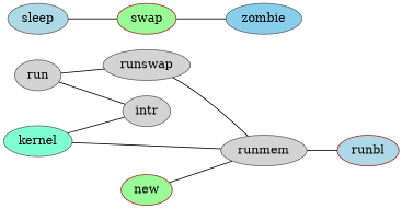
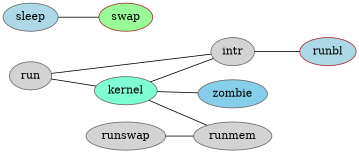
  graph {
    rankdir=LR
    node [color=gray40 fillcolor=lightgrey style=filled]
    run
    intr
    kernel [fillcolor=aquamarine]
    runbl [color=brown fillcolor=lightblue]
    zombie [fillcolor=skyblue]
    runmem
    sleep [fillcolor=lightblue]
    swap [color=brown fillcolor=palegreen]
    runswap
-   new [color=brown fillcolor=palegreen]
    run -- intr
-   run -- runswap
-   runmem -- runbl
+   run -- kernel
+   intr -- runbl
    kernel -- intr
-   swap -- zombie
+   kernel -- zombie
    kernel -- runmem
    sleep -- swap
    runswap -- runmem
-   new -- runmem
  }
